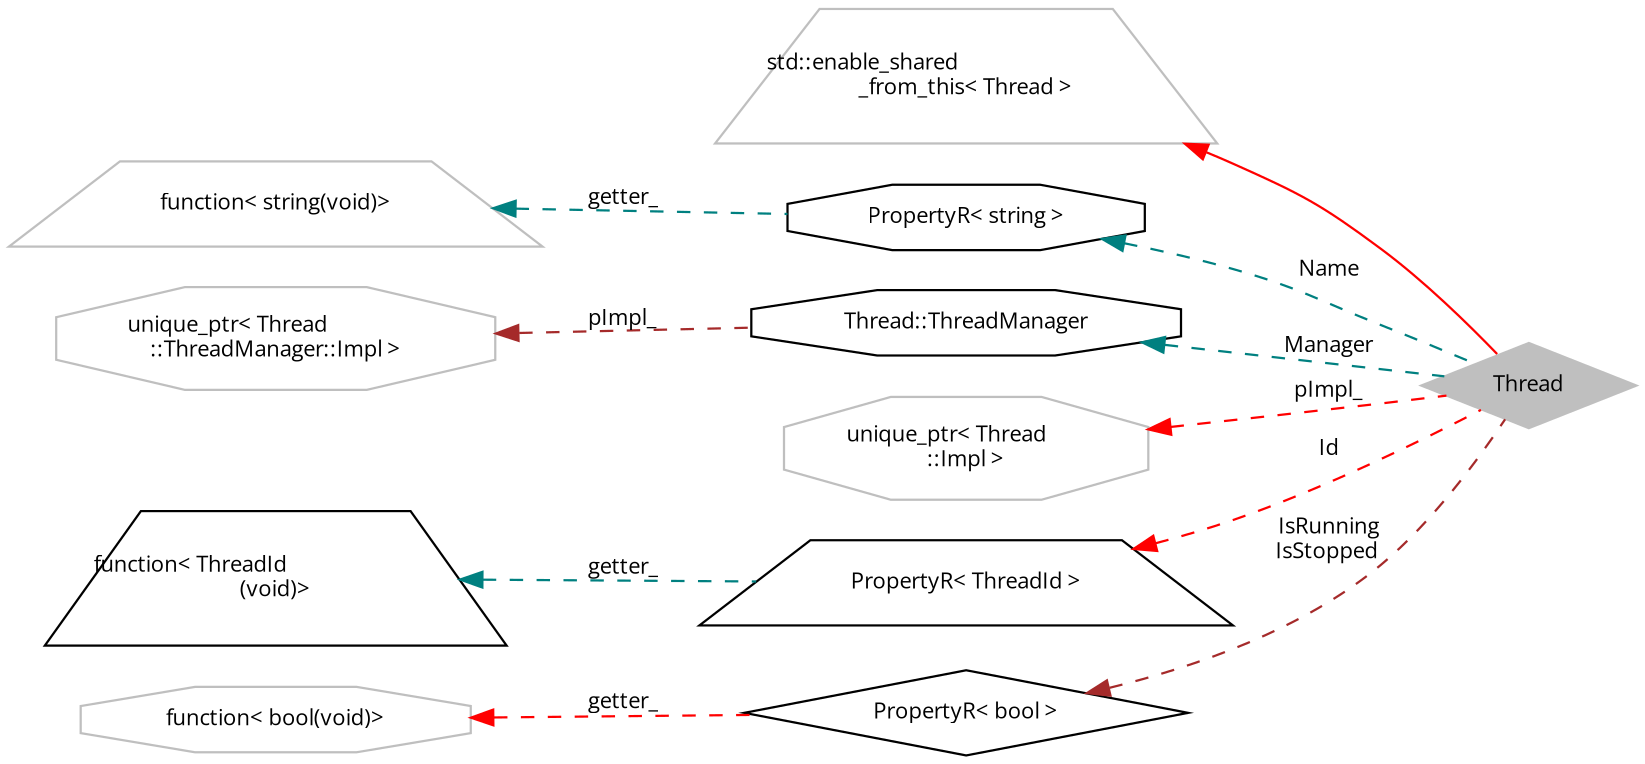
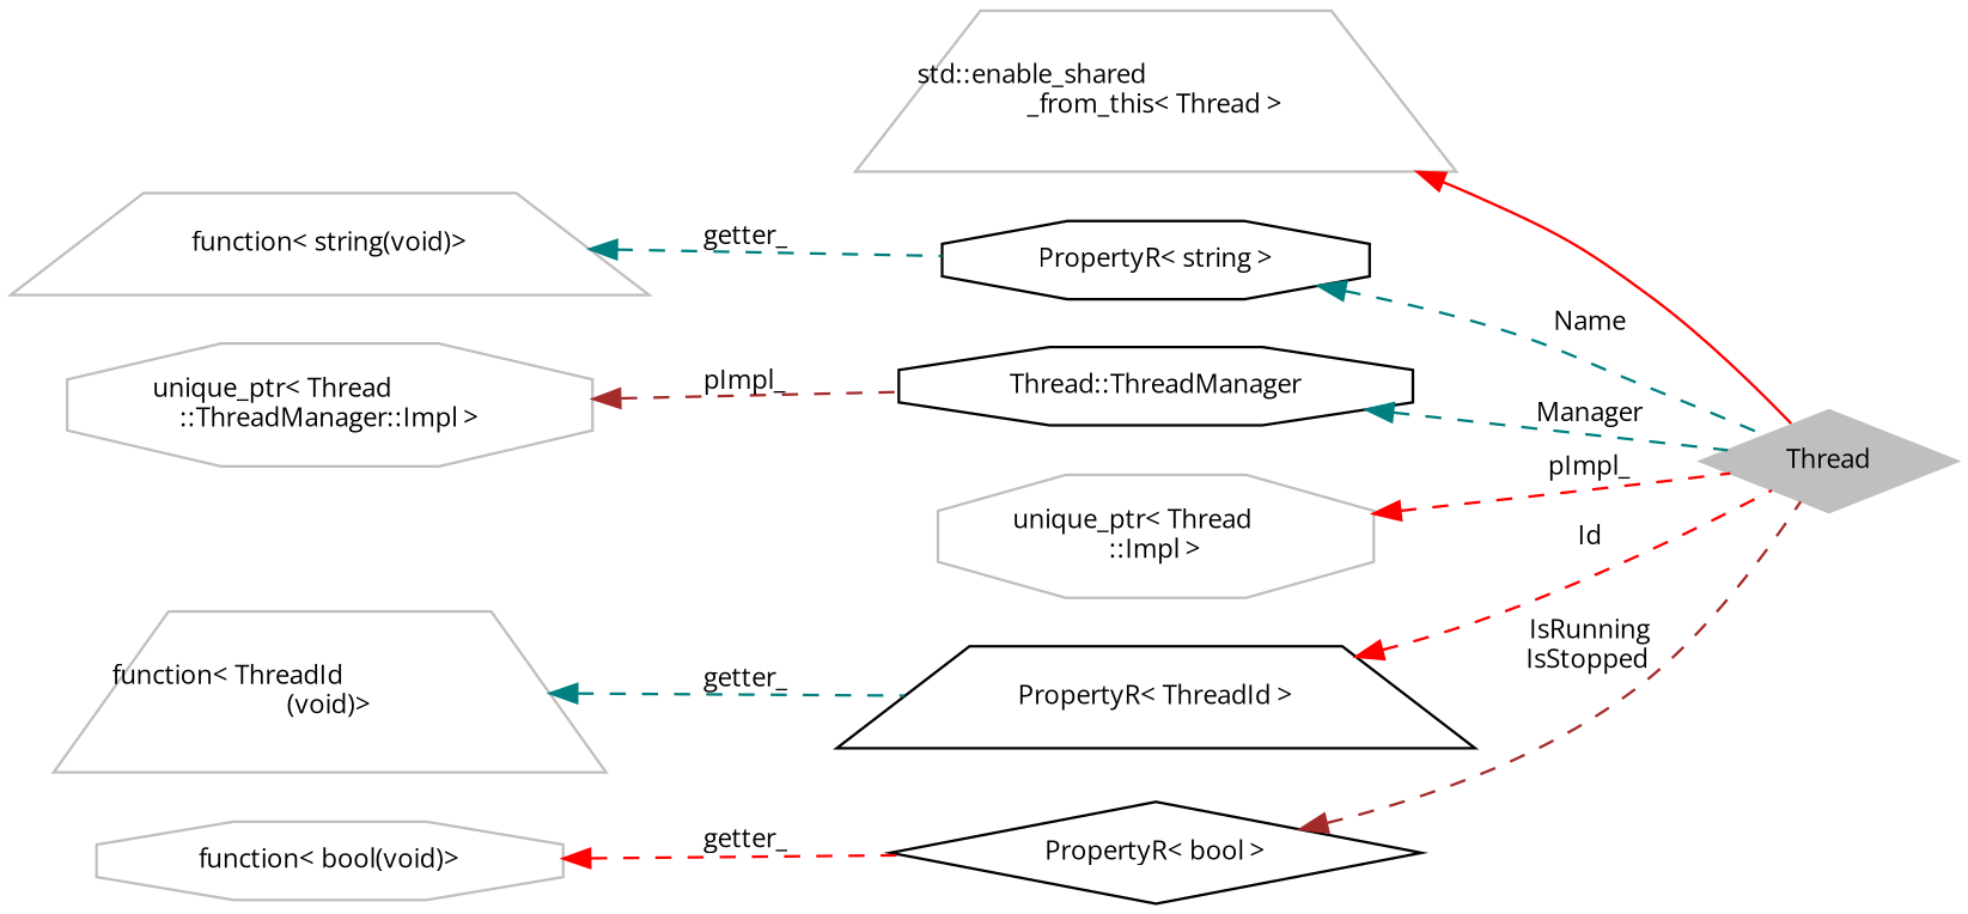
  digraph {
    fontname="Open Sans"
    rankdir=LR
    node [color=grey75 fillcolor=white fontname="Open Sans" fontsize=10 shape=octagon style=filled]
    edge [color=red dir=back fontname="Open Sans" fontsize=10 labelfontname=Helvetica labelfontsize=10 style=dashed]
    n1 [fillcolor=grey75 fontcolor=black height=0.2 label=Thread shape=diamond width=0.4]
    n2 [height=0.2 label="std::enable_shared\l_from_this\< Thread \>" shape=trapezium width=0.4]
    n3 [color=black height=0.2 label="PropertyR\< string \>" width=0.4]
    n4 [height=0.2 label="function\< string(void)\>" shape=trapezium width=0.4]
    n5 [color=black height=0.2 label="Thread::ThreadManager" width=0.4]
    n6 [height=0.2 label="unique_ptr\< Thread\l::ThreadManager::Impl \>" width=0.4]
    n7 [height=0.2 label="unique_ptr\< Thread\l::Impl \>" width=0.4]
    n8 [color=black height=0.2 label="PropertyR\< ThreadId \>" shape=trapezium width=0.4]
-   n9 [color=black height=0.2 label="function\< ThreadId\l(void)\>" shape=trapezium width=0.4]
+   n9 [height=0.2 label="function\< ThreadId\l(void)\>" shape=trapezium width=0.4]
    n10 [color=black height=0.2 label="PropertyR\< bool \>" shape=diamond width=0.4]
    n11 [height=0.2 label="function\< bool(void)\>" width=0.4]
    n2 -> n1 [style=solid]
    n3 -> n1 [color=teal label=" Name"]
    n4 -> n3 [color=teal label=" getter_"]
    n5 -> n1 [color=teal label=" Manager"]
    n6 -> n5 [color=brown label=" pImpl_"]
    n7 -> n1 [label=" pImpl_"]
    n8 -> n1 [label=" Id"]
    n9 -> n8 [color=teal label=" getter_"]
    n10 -> n1 [color=brown label=" IsRunning\nIsStopped"]
    n11 -> n10 [label=" getter_"]
  }
